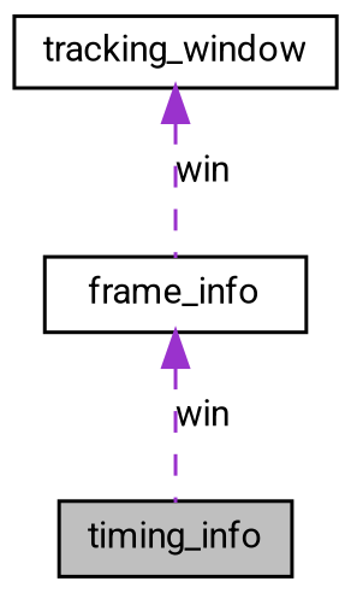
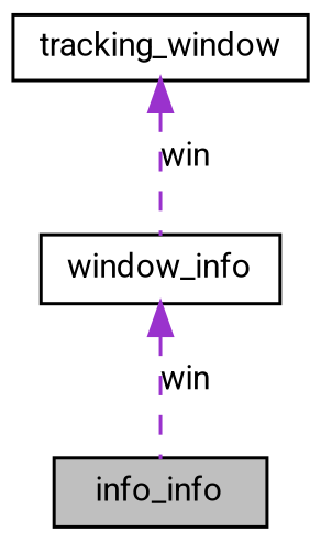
  digraph {
    fontname=Roboto
    node [color=black fillcolor=white fontname=Roboto fontsize=10 shape=record style=filled]
    edge [color=darkorchid3 dir=back fontname=Roboto fontsize=10 labelfontname=FreeSans labelfontsize=10 style=dashed]
-   n1 [fillcolor=grey75 fontcolor=black height=0.2 label=timing_info width=0.4]
-   n2 [height=0.2 label=frame_info width=0.4]
+   n1 [fillcolor=grey75 fontcolor=black height=0.2 label=info_info width=0.4]
+   n2 [height=0.2 label=window_info width=0.4]
    n3 [height=0.2 label=tracking_window width=0.4]
    n2 -> n1 [label=win]
    n3 -> n2 [label=win]
  }
